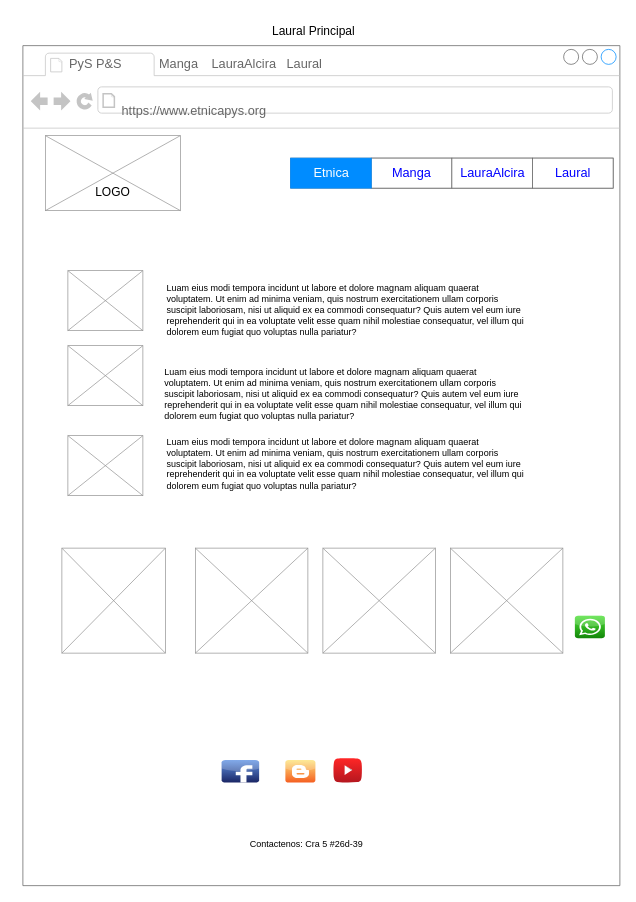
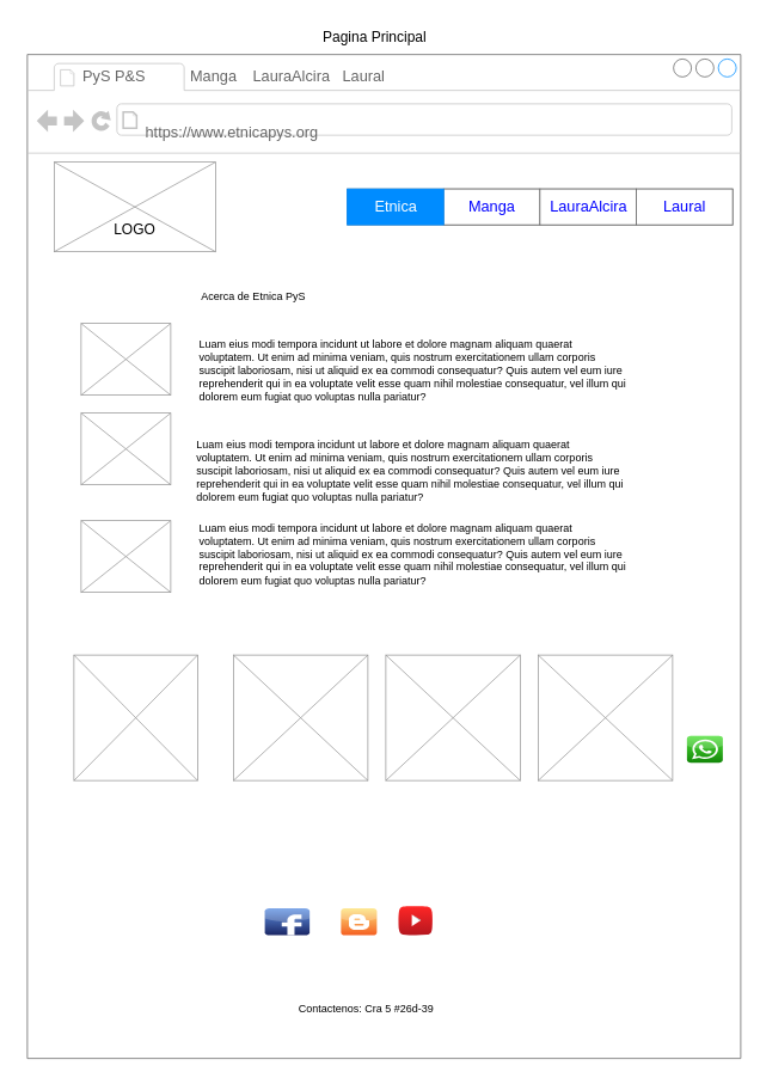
  <mxCell id="0" />
  <mxCell id="1" parent="0" />
  <mxCell id="2" value="&lt;br&gt;&lt;br&gt;&lt;br&gt;&lt;br&gt;&lt;br&gt;&lt;br&gt;&lt;br&gt;&lt;br&gt;&lt;br&gt;&lt;br&gt;&lt;br&gt;&lt;br&gt;&lt;br&gt;" style="strokeWidth=1;shadow=0;dashed=0;align=center;html=1;shape=mxgraph.mockup.containers.browserWindow;rSize=0;strokeColor=#666666;strokeColor2=#008cff;strokeColor3=#c4c4c4;mainText=,;recursiveResize=0;" parent="1" vertex="1"><mxGeometry y="60" width="796" height="1120" as="geometry" x="30" /></mxCell>
  <mxCell id="3" value="PyS P&amp;amp;S" style="strokeWidth=1;shadow=0;dashed=0;align=center;html=1;shape=mxgraph.mockup.containers.anchor;fontSize=17;fontColor=#666666;align=left;" parent="2" vertex="1"><mxGeometry x="60" y="12" width="110" height="26" as="geometry" /></mxCell>
  <mxCell id="4" value="https://www.etnicapys.org" style="strokeWidth=1;shadow=0;dashed=0;align=center;html=1;shape=mxgraph.mockup.containers.anchor;rSize=0;fontSize=17;fontColor=#666666;align=left;" parent="2" vertex="1"><mxGeometry x="130" y="75" width="250" height="26" as="geometry" /></mxCell>
  <mxCell id="5" value="" style="verticalLabelPosition=bottom;shadow=0;dashed=0;align=center;html=1;verticalAlign=top;strokeWidth=1;shape=mxgraph.mockup.graphics.simpleIcon;strokeColor=#999999;fontFamily=Helvetica;fontSize=16;" parent="2" vertex="1"><mxGeometry x="30" y="120" width="180" height="100" as="geometry" /></mxCell>
  <mxCell id="6" value="" style="strokeWidth=1;shadow=0;dashed=0;align=center;html=1;shape=mxgraph.mockup.text.rrect;rSize=0;strokeColor=#666666;fontFamily=Helvetica;fontSize=16;" parent="2" vertex="1"><mxGeometry x="357" y="150" width="430" height="40" as="geometry" /></mxCell>
  <mxCell id="7" value="Manga" style="strokeColor=inherit;fillColor=inherit;gradientColor=inherit;strokeWidth=1;shadow=0;dashed=0;align=center;html=1;shape=mxgraph.mockup.text.rrect;rSize=0;fontSize=17;fontColor=#0000ff;" parent="6" vertex="1"><mxGeometry x="107.5" width="107.5" height="40" as="geometry" /></mxCell>
  <mxCell id="8" value="LauraAlcira" style="strokeColor=inherit;fillColor=inherit;gradientColor=inherit;strokeWidth=1;shadow=0;dashed=0;align=center;html=1;shape=mxgraph.mockup.text.rrect;rSize=0;fontSize=17;fontColor=#0000ff;" parent="6" vertex="1"><mxGeometry x="215.0" width="107.5" height="40" as="geometry" /></mxCell>
  <mxCell id="9" value="Laural" style="strokeColor=inherit;fillColor=inherit;gradientColor=inherit;strokeWidth=1;shadow=0;dashed=0;align=center;html=1;shape=mxgraph.mockup.text.rrect;rSize=0;fontSize=17;fontColor=#0000ff;" parent="6" vertex="1"><mxGeometry x="322.5" width="107.5" height="40" as="geometry" /></mxCell>
  <mxCell id="10" value="Etnica" style="strokeWidth=1;shadow=0;dashed=0;align=center;html=1;shape=mxgraph.mockup.text.rrect;rSize=0;fontSize=17;fontColor=#ffffff;fillColor=#008cff;strokeColor=#008cff;" parent="6" vertex="1"><mxGeometry width="107.5" height="40" as="geometry" /></mxCell>
  <mxCell id="11" value="Luam eius modi tempora incidunt ut labore et dolore magnam aliquam quaerat voluptatem. Ut enim ad minima veniam, quis nostrum exercitationem ullam corporis suscipit laboriosam, nisi ut aliquid ex ea commodi consequatur? Quis autem vel eum iure reprehenderit qui in ea voluptate velit esse quam nihil molestiae consequatur, vel illum qui dolorem eum fugiat quo voluptas nulla pariatur?" style="text;spacingTop=-5;whiteSpace=wrap;html=1;align=left;fontSize=12;fontFamily=Helvetica;fillColor=none;strokeColor=none;" parent="2" vertex="1"><mxGeometry x="190" y="315" width="480" height="90" as="geometry" /></mxCell>
  <mxCell id="12" value="Luam eius modi tempora incidunt ut labore et dolore magnam aliquam quaerat voluptatem. Ut enim ad minima veniam, quis nostrum exercitationem ullam corporis suscipit laboriosam, nisi ut aliquid ex ea commodi consequatur? Quis autem vel eum iure reprehenderit qui in ea voluptate velit esse quam nihil molestiae consequatur, vel illum qui dolorem eum fugiat quo voluptas nulla pariatur?" style="text;spacingTop=-5;whiteSpace=wrap;html=1;align=left;fontSize=12;fontFamily=Helvetica;fillColor=none;strokeColor=none;" parent="2" vertex="1"><mxGeometry x="187" y="427" width="480" height="90" as="geometry" /></mxCell>
  <mxCell id="13" value="" style="dashed=0;outlineConnect=0;html=1;align=center;labelPosition=center;verticalLabelPosition=bottom;verticalAlign=top;shape=mxgraph.webicons.facebook;fillColor=#6294E4;gradientColor=#1A2665;fontFamily=Helvetica;fontSize=16;" parent="2" vertex="1"><mxGeometry x="265" y="952.6" width="50" height="30" as="geometry" /></mxCell>
  <mxCell id="14" value="LOGO" style="text;html=1;strokeColor=none;fillColor=none;align=center;verticalAlign=middle;whiteSpace=wrap;rounded=0;fontFamily=Helvetica;fontSize=16;" parent="2" vertex="1"><mxGeometry x="100" y="185" width="40" height="20" as="geometry" /></mxCell>
  <mxCell id="15" value="" style="verticalLabelPosition=bottom;shadow=0;dashed=0;align=center;html=1;verticalAlign=top;strokeWidth=1;shape=mxgraph.mockup.graphics.simpleIcon;strokeColor=#999999;fontFamily=Helvetica;fontSize=16;" parent="2" vertex="1"><mxGeometry x="52" y="670" width="138" height="140" as="geometry" /></mxCell>
  <mxCell id="16" value="" style="dashed=0;outlineConnect=0;html=1;align=center;labelPosition=center;verticalLabelPosition=bottom;verticalAlign=top;shape=mxgraph.webicons.whatsapp;fillColor=#4FE238;gradientColor=#138709" vertex="1" parent="2"><mxGeometry x="736" y="760" width="40" height="30" as="geometry" /></mxCell>
  <mxCell id="17" value="" style="dashed=0;outlineConnect=0;html=1;align=center;labelPosition=center;verticalLabelPosition=bottom;verticalAlign=top;shape=mxgraph.weblogos.youtube_2;fillColor=#FF2626;gradientColor=#B5171F" vertex="1" parent="2"><mxGeometry x="414" y="950" width="38.2" height="32.6" as="geometry" /></mxCell>
  <mxCell id="18" value="" style="dashed=0;outlineConnect=0;html=1;align=center;labelPosition=center;verticalLabelPosition=bottom;verticalAlign=top;shape=mxgraph.webicons.blogger;fillColor=#FDE47C;gradientColor=#F55F21" vertex="1" parent="2"><mxGeometry x="350" y="952.6" width="40" height="30" as="geometry" /></mxCell>
  <mxCell id="19" value="Contactenos: Cra 5 #26d-39&amp;nbsp;" style="text;html=1;strokeColor=none;fillColor=none;align=center;verticalAlign=middle;whiteSpace=wrap;rounded=0;" vertex="1" parent="2"><mxGeometry x="130" y="1035" width="500" height="60" as="geometry" /></mxCell>
+ <mxCell id="20" value="Acerca de Etnica PyS" style="text;html=1;strokeColor=none;fillColor=none;align=center;verticalAlign=middle;whiteSpace=wrap;rounded=0;" vertex="1" parent="2"><mxGeometry x="190" y="260" width="125" height="20" as="geometry" /></mxCell>
  <mxCell id="21" value="Luam eius modi tempora incidunt ut labore et dolore magnam aliquam quaerat voluptatem. Ut enim ad minima veniam, quis nostrum exercitationem ullam corporis suscipit laboriosam, nisi ut aliquid ex ea commodi consequatur? Quis autem vel eum iure reprehenderit qui in ea voluptate velit esse quam nihil molestiae consequatur, vel illum qui dolorem eum fugiat quo voluptas nulla pariatur?" style="text;spacingTop=-5;whiteSpace=wrap;html=1;align=left;fontSize=12;fontFamily=Helvetica;fillColor=none;strokeColor=none;" vertex="1" parent="2"><mxGeometry x="190" y="520" width="480" height="90" as="geometry" /></mxCell>
  <mxCell id="22" value="" style="verticalLabelPosition=bottom;shadow=0;dashed=0;align=center;html=1;verticalAlign=top;strokeWidth=1;shape=mxgraph.mockup.graphics.simpleIcon;strokeColor=#999999;fontFamily=Helvetica;fontSize=16;" vertex="1" parent="2"><mxGeometry x="60" y="400" width="100" height="80" as="geometry" /></mxCell>
  <mxCell id="23" value="" style="verticalLabelPosition=bottom;shadow=0;dashed=0;align=center;html=1;verticalAlign=top;strokeWidth=1;shape=mxgraph.mockup.graphics.simpleIcon;strokeColor=#999999;fontFamily=Helvetica;fontSize=16;" vertex="1" parent="2"><mxGeometry x="60" y="520" width="100" height="80" as="geometry" /></mxCell>
  <mxCell id="24" value="" style="verticalLabelPosition=bottom;shadow=0;dashed=0;align=center;html=1;verticalAlign=top;strokeWidth=1;shape=mxgraph.mockup.graphics.simpleIcon;strokeColor=#999999;fontFamily=Helvetica;fontSize=16;" vertex="1" parent="2"><mxGeometry x="60" y="300" width="100" height="80" as="geometry" /></mxCell>
  <mxCell id="25" value="" style="verticalLabelPosition=bottom;shadow=0;dashed=0;align=center;html=1;verticalAlign=top;strokeWidth=1;shape=mxgraph.mockup.graphics.simpleIcon;strokeColor=#999999;fontFamily=Helvetica;fontSize=16;" vertex="1" parent="2"><mxGeometry x="230" y="670" width="150" height="140" as="geometry" /></mxCell>
  <mxCell id="26" value="" style="verticalLabelPosition=bottom;shadow=0;dashed=0;align=center;html=1;verticalAlign=top;strokeWidth=1;shape=mxgraph.mockup.graphics.simpleIcon;strokeColor=#999999;fontFamily=Helvetica;fontSize=16;" vertex="1" parent="2"><mxGeometry x="400" y="670" width="150" height="140" as="geometry" /></mxCell>
  <mxCell id="27" value="Manga" style="strokeWidth=1;shadow=0;dashed=0;align=center;html=1;shape=mxgraph.mockup.containers.anchor;fontSize=17;fontColor=#666666;align=left;" vertex="1" parent="2"><mxGeometry x="180" y="12" width="80" height="26" as="geometry" /></mxCell>
  <mxCell id="28" value="LauraAlcira" style="strokeWidth=1;shadow=0;dashed=0;align=center;html=1;shape=mxgraph.mockup.containers.anchor;fontSize=17;fontColor=#666666;align=left;" vertex="1" parent="2"><mxGeometry x="250" y="12" width="90" height="26" as="geometry" /></mxCell>
  <mxCell id="29" value="Laural" style="strokeWidth=1;shadow=0;dashed=0;align=center;html=1;shape=mxgraph.mockup.containers.anchor;fontSize=17;fontColor=#666666;align=left;" vertex="1" parent="2"><mxGeometry x="350" y="12" width="60" height="26" as="geometry" /></mxCell>
  <mxCell id="30" value="" style="verticalLabelPosition=bottom;shadow=0;dashed=0;align=center;html=1;verticalAlign=top;strokeWidth=1;shape=mxgraph.mockup.graphics.simpleIcon;strokeColor=#999999;fontFamily=Helvetica;fontSize=16;" vertex="1" parent="2"><mxGeometry x="570" y="670" width="150" height="140" as="geometry" /></mxCell>
- <mxCell id="31" value="Laural Principal&amp;nbsp;" style="text;html=1;strokeColor=none;fillColor=none;align=center;verticalAlign=middle;whiteSpace=wrap;rounded=0;fontFamily=Helvetica;fontSize=16;" parent="1" vertex="1"><mxGeometry x="20" y="20" width="800" height="40" as="geometry" /></mxCell>
+ <mxCell id="31" value="Pagina Principal&amp;nbsp;" style="text;html=1;strokeColor=none;fillColor=none;align=center;verticalAlign=middle;whiteSpace=wrap;rounded=0;fontFamily=Helvetica;fontSize=16;" parent="1" vertex="1"><mxGeometry x="20" y="20" width="800" height="40" as="geometry" /></mxCell>
